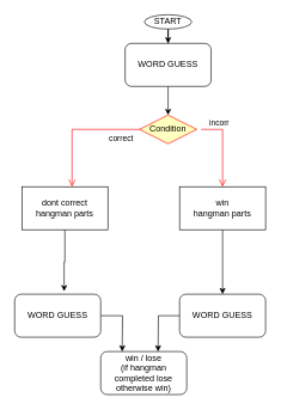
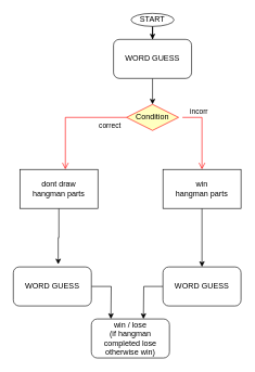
  <mxCell id="0" />
  <mxCell id="1" parent="0" />
  <mxCell id="2" style="edgeStyle=orthogonalEdgeStyle;rounded=0;orthogonalLoop=1;jettySize=auto;html=1;" edge="1" parent="1" source="3" target="5"><mxGeometry relative="1" as="geometry" /></mxCell>
  <mxCell id="3" value="START" style="ellipse;whiteSpace=wrap;html=1;" vertex="1" parent="1"><mxGeometry x="201" width="66" height="20" as="geometry" y="20" /></mxCell>
  <mxCell id="4" value="" style="edgeStyle=orthogonalEdgeStyle;rounded=0;orthogonalLoop=1;jettySize=auto;html=1;" edge="1" parent="1" source="5" target="6"><mxGeometry relative="1" as="geometry" /></mxCell>
  <mxCell id="5" value="WORD GUESS" style="rounded=1;whiteSpace=wrap;html=1;" vertex="1" parent="1"><mxGeometry x="174" y="60" width="120" height="60" as="geometry" /></mxCell>
  <mxCell id="6" value="Condition" style="rhombus;whiteSpace=wrap;html=1;fillColor=#ffffc0;strokeColor=#ff0000;" vertex="1" parent="1"><mxGeometry x="194" y="160" width="80" height="40" as="geometry" /></mxCell>
  <mxCell id="7" value="incorr" style="edgeStyle=orthogonalEdgeStyle;html=1;align=left;verticalAlign=bottom;endArrow=open;endSize=8;strokeColor=#ff0000;rounded=0;" edge="1" parent="1"><mxGeometry x="-0.818" relative="1" as="geometry"><mxPoint x="310" y="260" as="targetPoint" /><mxPoint x="280" y="180" as="sourcePoint" /><Array as="points"><mxPoint x="310" y="180" /></Array><mxPoint as="offset" /></mxGeometry></mxCell>
  <mxCell id="8" value="correct" style="edgeStyle=orthogonalEdgeStyle;html=1;align=left;verticalAlign=top;endArrow=open;endSize=8;strokeColor=#ff0000;rounded=0;" edge="1" source="6" parent="1"><mxGeometry x="-0.494" relative="1" as="geometry"><mxPoint x="100" y="260" as="targetPoint" /><Array as="points"><mxPoint x="100" y="180" /></Array><mxPoint as="offset" /></mxGeometry></mxCell>
  <mxCell id="9" style="edgeStyle=orthogonalEdgeStyle;rounded=0;orthogonalLoop=1;jettySize=auto;html=1;entryX=0.575;entryY=-0.067;entryDx=0;entryDy=0;entryPerimeter=0;" edge="1" parent="1" source="10" target="14"><mxGeometry relative="1" as="geometry"><Array as="points"><mxPoint x="90" y="365" /><mxPoint x="89" y="365" /></Array></mxGeometry></mxCell>
- <mxCell id="10" value="dont correct&lt;br&gt;hangman parts" style="rounded=0;whiteSpace=wrap;html=1;" vertex="1" parent="1"><mxGeometry x="30" y="260" width="120" height="60" as="geometry" /></mxCell>
+ <mxCell id="10" value="dont draw&lt;br&gt;hangman parts" style="rounded=0;whiteSpace=wrap;html=1;" vertex="1" parent="1"><mxGeometry x="30" y="260" width="120" height="60" as="geometry" /></mxCell>
  <mxCell id="11" style="edgeStyle=orthogonalEdgeStyle;rounded=0;orthogonalLoop=1;jettySize=auto;html=1;entryX=0.5;entryY=0;entryDx=0;entryDy=0;" edge="1" parent="1" source="12" target="16"><mxGeometry relative="1" as="geometry" /></mxCell>
  <mxCell id="12" value="&lt;span&gt;win&lt;/span&gt;&lt;br&gt;&lt;span&gt;hangman parts&lt;/span&gt;" style="rounded=0;whiteSpace=wrap;html=1;" vertex="1" parent="1"><mxGeometry x="250" y="260" width="120" height="60" as="geometry" /></mxCell>
  <mxCell id="13" style="edgeStyle=orthogonalEdgeStyle;rounded=0;orthogonalLoop=1;jettySize=auto;html=1;" edge="1" parent="1" source="14"><mxGeometry relative="1" as="geometry"><mxPoint x="170" y="490" as="targetPoint" /></mxGeometry></mxCell>
  <mxCell id="14" value="WORD GUESS" style="rounded=1;whiteSpace=wrap;html=1;" vertex="1" parent="1"><mxGeometry x="20" y="410" width="120" height="60" as="geometry" /></mxCell>
  <mxCell id="15" style="edgeStyle=orthogonalEdgeStyle;rounded=0;orthogonalLoop=1;jettySize=auto;html=1;" edge="1" parent="1" source="16"><mxGeometry relative="1" as="geometry"><mxPoint x="220" y="490" as="targetPoint" /></mxGeometry></mxCell>
  <mxCell id="16" value="WORD GUESS" style="rounded=1;whiteSpace=wrap;html=1;" vertex="1" parent="1"><mxGeometry x="250" y="410" width="120" height="60" as="geometry" /></mxCell>
  <mxCell id="17" value="win / lose&lt;br&gt;(if hangman completed lose otherwise win)" style="rounded=1;whiteSpace=wrap;html=1;" vertex="1" parent="1"><mxGeometry x="140" y="490" width="120" height="60" as="geometry" /></mxCell>
